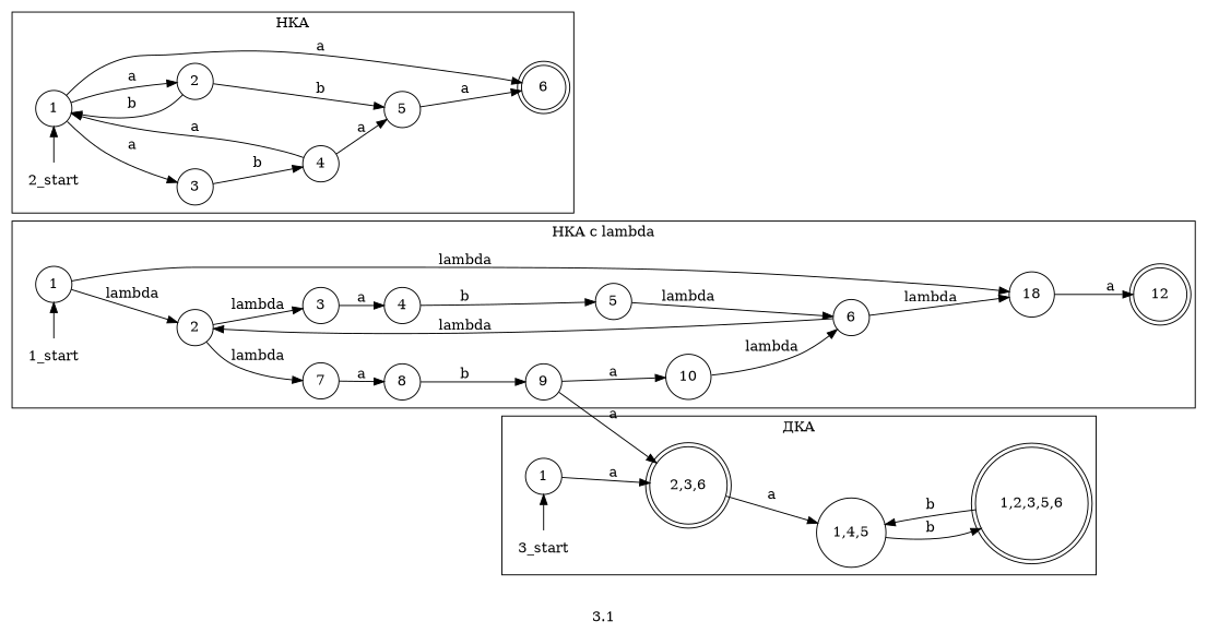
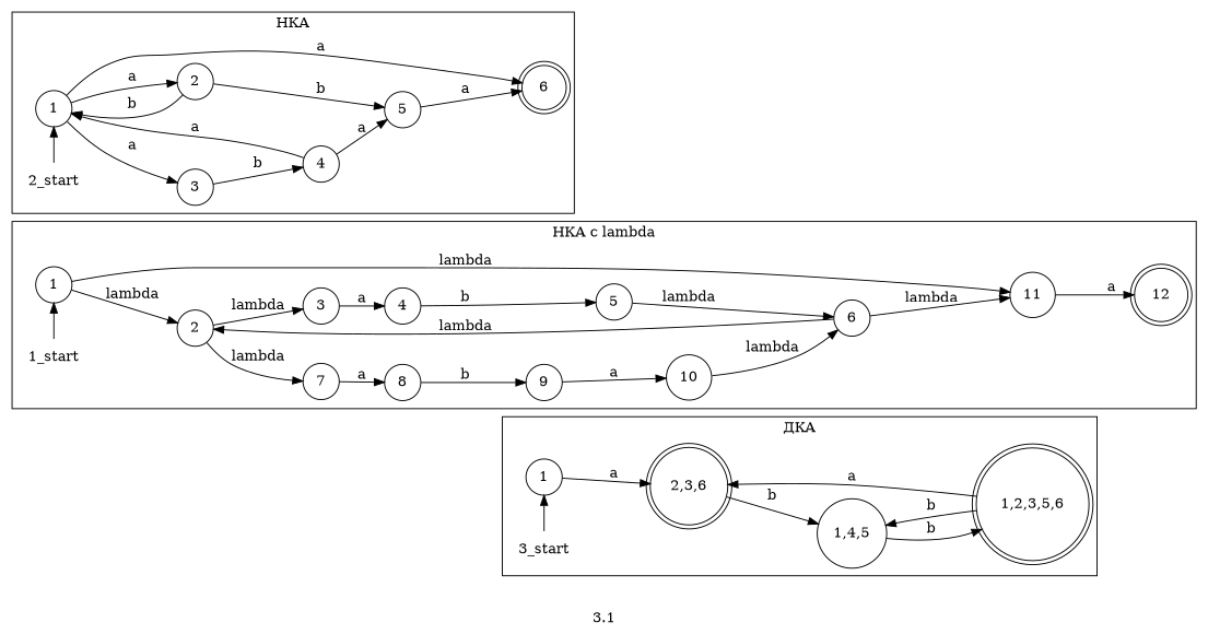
  digraph {
    label=3.1
    rankdir=LR
    node [shape=circle]
    "1_start" [shape=none]
    n2 [label=1]
    n3 [label=2]
-   n4 [label=18]
+   n4 [label=11]
    n5 [label=3]
    n6 [label=7]
    n7 [label=4]
    n8 [label=5]
    n9 [label=6]
    n10 [label=8]
    n11 [label=9]
    n12 [label=10]
    n13 [label=12 shape=doublecircle]
    "2_start" [shape=none]
    n15 [label=1]
    n16 [label=2]
    n17 [label=3]
    n18 [label=6 shape=doublecircle]
    n19 [label=5]
    n20 [label=4]
    "3_start" [shape=none]
    n22 [label=1]
    n23 [label="2,3,6" shape=doublecircle]
    n24 [label="1,4,5"]
    n25 [label="1,2,3,5,6" shape=doublecircle]
    subgraph cluster_1 {
      label="НКА с lambda"
      n3
      n4
      n5
      n6
      n7
      n8
      n9
      n10
      n11
      n12
      n13
      subgraph sub_2 {
        label="НКА с lambda"
        rank=same
        "1_start"
        n2
      }
    }
    subgraph cluster_3 {
      label="НКА"
      n16
      n17
      n18
      n19
      n20
      subgraph sub_4 {
        label="НКА"
        rank=same
        "2_start"
        n15
      }
    }
    subgraph cluster_5 {
      label="ДКА"
      n23
      n24
      n25
      subgraph sub_6 {
        label="ДКА"
        rank=same
        "3_start"
        n22
      }
    }
    "1_start" -> n2
    n2 -> n3 [label=lambda]
    n2 -> n4 [label=lambda]
    n3 -> n5 [label=lambda]
    n3 -> n6 [label=lambda]
    n4 -> n13 [label=a]
    n5 -> n7 [label=a]
    n6 -> n10 [label=a]
    n7 -> n8 [label=b]
    n8 -> n9 [label=lambda]
    n9 -> n3 [label=lambda]
    n9 -> n4 [label=lambda]
    n10 -> n11 [label=b]
    n11 -> n12 [label=a]
    n12 -> n9 [label=lambda]
    "2_start" -> n15
    n15 -> n16 [label=a]
    n15 -> n17 [label=a]
    n15 -> n18 [label=a]
    n16 -> n15 [label=b]
    n16 -> n19 [label=b]
    n17 -> n20 [label=b]
    n19 -> n18 [label=a]
    n20 -> n15 [label=a]
    n20 -> n19 [label=a]
    "3_start" -> n22
    n22 -> n23 [label=a]
-   n23 -> n24 [label=a]
+   n23 -> n24 [label=b]
    n24 -> n25 [label=b]
-   n11 -> n23 [label=a]
+   n25 -> n23 [label=a]
    n25 -> n24 [label=b]
  }
